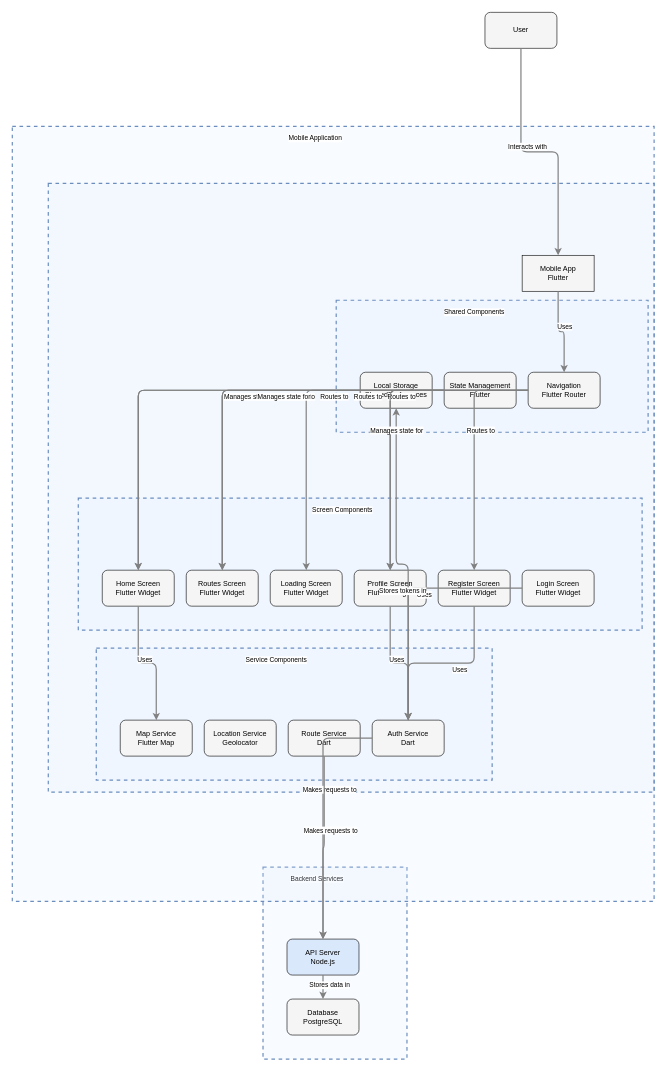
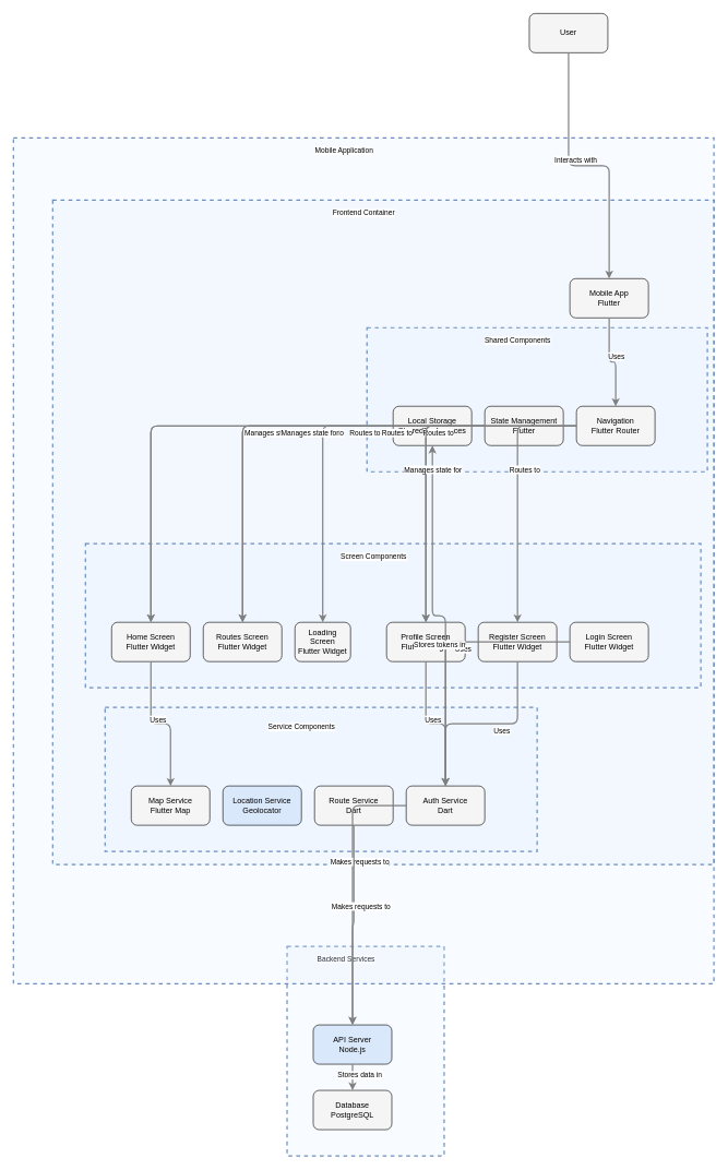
  <mxCell id="0" />
  <mxCell id="1" parent="0" />
  <mxCell id="2" value="" style="html=1;whiteSpace=wrap;container=1;fillColor=#dae8fc;strokeColor=#6c8ebf;dashed=1;fillOpacity=20;strokeWidth=2;containerType=none;recursiveResize=0;movable=1;resizable=1;autosize=0;dropTarget=0" vertex="1" parent="8"><mxGeometry x="480" y="195" width="520" height="220" as="geometry" /></mxCell>
  <mxCell id="3" value="Shared Components" style="edgeLabel;html=1;align=center;verticalAlign=middle;resizable=0;labelBackgroundColor=white;spacing=5" vertex="1" parent="8"><mxGeometry x="488" y="203" width="444" height="24" as="geometry" /></mxCell>
  <mxCell id="4" value="" style="html=1;whiteSpace=wrap;container=1;fillColor=#dae8fc;strokeColor=#6c8ebf;dashed=1;fillOpacity=20;strokeWidth=2;containerType=none;recursiveResize=0;movable=1;resizable=1;autosize=0;dropTarget=0" vertex="1" parent="8"><mxGeometry x="80" y="775" width="660" height="220" as="geometry" /></mxCell>
- <mxCell id="5" value="Service Components" style="edgeLabel;html=1;align=center;verticalAlign=middle;resizable=0;labelBackgroundColor=white;spacing=5" vertex="1" parent="8"><mxGeometry x="88" y="783" width="584" height="24" as="geometry" /></mxCell>
+ <mxCell id="5" value="Service Components" style="edgeLabel;html=1;align=center;verticalAlign=middle;resizable=0;labelBackgroundColor=white;spacing=5" vertex="1" parent="8"><mxGeometry x="88" y="793" width="584" height="24" as="geometry" /></mxCell>
  <mxCell id="6" value="" style="html=1;whiteSpace=wrap;container=1;fillColor=#dae8fc;strokeColor=#6c8ebf;dashed=1;fillOpacity=20;strokeWidth=2;containerType=none;recursiveResize=0;movable=1;resizable=1;autosize=0;dropTarget=0" vertex="1" parent="8"><mxGeometry x="50" y="525" width="940" height="220" as="geometry" /></mxCell>
  <mxCell id="7" value="Screen Components" style="edgeLabel;html=1;align=center;verticalAlign=middle;resizable=0;labelBackgroundColor=white;spacing=5" vertex="1" parent="8"><mxGeometry x="58" y="533" width="864" height="24" as="geometry" /></mxCell>
  <mxCell id="8" value="" style="html=1;whiteSpace=wrap;container=1;fillColor=#dae8fc;strokeColor=#6c8ebf;dashed=1;fillOpacity=20;strokeWidth=2;containerType=none;recursiveResize=0;movable=1;resizable=1;autosize=0;dropTarget=0" vertex="1" parent="12"><mxGeometry x="60" y="95" width="1010" height="1015" as="geometry" /></mxCell>
+ <mxCell id="9" value="Frontend Container" style="edgeLabel;html=1;align=center;verticalAlign=middle;resizable=0;labelBackgroundColor=white;spacing=5" vertex="1" parent="12"><mxGeometry x="68" y="103" width="934" height="24" as="geometry" /></mxCell>
  <mxCell id="10" value="" style="html=1;whiteSpace=wrap;container=1;fillColor=#dae8fc;strokeColor=#6c8ebf;dashed=1;fillOpacity=20;strokeWidth=2;containerType=none;recursiveResize=0;movable=1;resizable=1;autosize=0;dropTarget=0" vertex="1" parent="1"><mxGeometry x="438" y="1445" width="240" height="320" as="geometry" /></mxCell>
  <mxCell id="11" value="Backend Services" style="edgeLabel;html=1;align=center;verticalAlign=middle;resizable=0;labelBackgroundColor=white;spacing=5" vertex="1" parent="1"><mxGeometry x="446" y="1453" width="164" height="24" as="geometry" /></mxCell>
  <mxCell id="12" value="" style="html=1;whiteSpace=wrap;container=1;fillColor=#dae8fc;strokeColor=#6c8ebf;dashed=1;fillOpacity=20;strokeWidth=2;containerType=none;recursiveResize=0;movable=1;resizable=1;autosize=0;dropTarget=0" vertex="1" parent="1"><mxGeometry x="20" y="210" width="1070" height="1292" as="geometry" /></mxCell>
  <mxCell id="13" value="Mobile Application" style="edgeLabel;html=1;align=center;verticalAlign=middle;resizable=0;labelBackgroundColor=white;spacing=5" vertex="1" parent="1"><mxGeometry x="28" y="218" width="994" height="24" as="geometry" /></mxCell>
  <mxCell id="14" value="User" style="rounded=1;whiteSpace=wrap;html=1;fillColor=#f5f5f5" vertex="1" parent="1"><mxGeometry x="808" y="20" width="120" height="60" as="geometry" /></mxCell>
- <mxCell id="15" value="Mobile App&lt;br&gt;Flutter" style="whiteSpace=wrap;html=1;fillColor=#f5f5f5;rounded=0;" vertex="1" parent="8"><mxGeometry x="790" y="120" width="120" height="60" as="geometry" /></mxCell>
+ <mxCell id="15" value="Mobile App&lt;br&gt;Flutter" style="rounded=1;whiteSpace=wrap;html=1;fillColor=#f5f5f5" vertex="1" parent="8"><mxGeometry x="790" y="120" width="120" height="60" as="geometry" /></mxCell>
  <mxCell id="16" value="Home Screen&lt;br&gt;Flutter Widget" style="rounded=1;whiteSpace=wrap;html=1;fillColor=#f5f5f5" vertex="1" parent="6"><mxGeometry x="40" y="120" width="120" height="60" as="geometry" /></mxCell>
  <mxCell id="17" value="Login Screen&lt;br&gt;Flutter Widget" style="rounded=1;whiteSpace=wrap;html=1;fillColor=#f5f5f5" vertex="1" parent="6"><mxGeometry x="740" y="120" width="120" height="60" as="geometry" /></mxCell>
  <mxCell id="18" value="Profile Screen&lt;br&gt;Flutter Widget" style="rounded=1;whiteSpace=wrap;html=1;fillColor=#f5f5f5" vertex="1" parent="6"><mxGeometry x="460" y="120" width="120" height="60" as="geometry" /></mxCell>
  <mxCell id="19" value="Routes Screen&lt;br&gt;Flutter Widget" style="rounded=1;whiteSpace=wrap;html=1;fillColor=#f5f5f5" vertex="1" parent="6"><mxGeometry x="180" y="120" width="120" height="60" as="geometry" /></mxCell>
- <mxCell id="20" value="Loading Screen&lt;br&gt;Flutter Widget" style="rounded=1;whiteSpace=wrap;html=1;fillColor=#f5f5f5" vertex="1" parent="6"><mxGeometry x="320" y="120" width="120" height="60" as="geometry" /></mxCell>
+ <mxCell id="20" value="Loading Screen&lt;br&gt;Flutter Widget" style="rounded=1;whiteSpace=wrap;html=1;fillColor=#f5f5f5" vertex="1" parent="6"><mxGeometry x="320" y="120" width="85" height="60" as="geometry" /></mxCell>
  <mxCell id="21" value="Register Screen&lt;br&gt;Flutter Widget" style="rounded=1;whiteSpace=wrap;html=1;fillColor=#f5f5f5" vertex="1" parent="6"><mxGeometry x="600" y="120" width="120" height="60" as="geometry" /></mxCell>
  <mxCell id="22" value="Auth Service&lt;br&gt;Dart" style="rounded=1;whiteSpace=wrap;html=1;fillColor=#f5f5f5" vertex="1" parent="4"><mxGeometry x="460" y="120" width="120" height="60" as="geometry" /></mxCell>
  <mxCell id="23" value="Route Service&lt;br&gt;Dart" style="rounded=1;whiteSpace=wrap;html=1;fillColor=#f5f5f5" vertex="1" parent="4"><mxGeometry x="320" y="120" width="120" height="60" as="geometry" /></mxCell>
- <mxCell id="24" value="Location Service&lt;br&gt;Geolocator" style="rounded=1;whiteSpace=wrap;html=1;fillColor=#f5f5f5" vertex="1" parent="4"><mxGeometry x="180" y="120" width="120" height="60" as="geometry" /></mxCell>
+ <mxCell id="24" value="Location Service&lt;br&gt;Geolocator" style="rounded=1;whiteSpace=wrap;html=1;fillColor=#dae8fc;" vertex="1" parent="4"><mxGeometry x="180" y="120" width="120" height="60" as="geometry" /></mxCell>
  <mxCell id="25" value="Map Service&lt;br&gt;Flutter Map" style="rounded=1;whiteSpace=wrap;html=1;fillColor=#f5f5f5" vertex="1" parent="4"><mxGeometry x="40" y="120" width="120" height="60" as="geometry" /></mxCell>
  <mxCell id="26" value="Navigation&lt;br&gt;Flutter Router" style="rounded=1;whiteSpace=wrap;html=1;fillColor=#f5f5f5" vertex="1" parent="2"><mxGeometry x="320" y="120" width="120" height="60" as="geometry" /></mxCell>
  <mxCell id="27" value="State Management&lt;br&gt;Flutter" style="rounded=1;whiteSpace=wrap;html=1;fillColor=#f5f5f5" vertex="1" parent="2"><mxGeometry x="180" y="120" width="120" height="60" as="geometry" /></mxCell>
  <mxCell id="28" value="Local Storage&lt;br&gt;SharedPreferences" style="rounded=1;whiteSpace=wrap;html=1;fillColor=#f5f5f5" vertex="1" parent="2"><mxGeometry x="40" y="120" width="120" height="60" as="geometry" /></mxCell>
  <mxCell id="29" value="API Server&lt;br&gt;Node.js" style="rounded=1;whiteSpace=wrap;html=1;fillColor=#dae8fc;" vertex="1" parent="10"><mxGeometry x="40" y="120" width="120" height="60" as="geometry" /></mxCell>
  <mxCell id="30" value="Database&lt;br&gt;PostgreSQL" style="rounded=1;whiteSpace=wrap;html=1;fillColor=#f5f5f5" vertex="1" parent="10"><mxGeometry x="40" y="220" width="120" height="60" as="geometry" /></mxCell>
  <mxCell id="31" style="edgeStyle=orthogonalEdgeStyle;rounded=1;orthogonalLoop=1;jettySize=auto;html=1;strokeColor=#808080;strokeWidth=2;jumpStyle=arc;jumpSize=10;spacing=15;labelBackgroundColor=white;labelBorderColor=none" edge="1" parent="1" source="14" target="15"><mxGeometry relative="1" as="geometry" /></mxCell>
  <mxCell id="32" value="Interacts with" style="edgeLabel;html=1;align=center;verticalAlign=middle;resizable=0;points=[];" vertex="1" connectable="0" parent="31"><mxGeometry x="-0.2" y="10" relative="1" as="geometry"><mxPoint as="offset" /></mxGeometry></mxCell>
  <mxCell id="33" style="edgeStyle=orthogonalEdgeStyle;rounded=1;orthogonalLoop=1;jettySize=auto;html=1;strokeColor=#808080;strokeWidth=2;jumpStyle=arc;jumpSize=10;spacing=15;labelBackgroundColor=white;labelBorderColor=none" edge="1" parent="1" source="15" target="26"><mxGeometry relative="1" as="geometry" /></mxCell>
  <mxCell id="34" value="Uses" style="edgeLabel;html=1;align=center;verticalAlign=middle;resizable=0;points=[];" vertex="1" connectable="0" parent="33"><mxGeometry x="-0.2" y="10" relative="1" as="geometry"><mxPoint as="offset" /></mxGeometry></mxCell>
  <mxCell id="35" style="edgeStyle=orthogonalEdgeStyle;rounded=1;orthogonalLoop=1;jettySize=auto;html=1;strokeColor=#808080;strokeWidth=2;jumpStyle=arc;jumpSize=10;spacing=15;labelBackgroundColor=white;labelBorderColor=none" edge="1" parent="1" source="26" target="16"><mxGeometry relative="1" as="geometry" /></mxCell>
  <mxCell id="36" value="Routes to" style="edgeLabel;html=1;align=center;verticalAlign=middle;resizable=0;points=[];" vertex="1" connectable="0" parent="35"><mxGeometry x="-0.2" y="10" relative="1" as="geometry"><mxPoint as="offset" /></mxGeometry></mxCell>
  <mxCell id="37" style="edgeStyle=orthogonalEdgeStyle;rounded=1;orthogonalLoop=1;jettySize=auto;html=1;strokeColor=#808080;strokeWidth=2;jumpStyle=arc;jumpSize=10;spacing=15;labelBackgroundColor=white;labelBorderColor=none" edge="1" parent="1" source="26" target="18"><mxGeometry relative="1" as="geometry" /></mxCell>
  <mxCell id="38" value="Routes to" style="edgeLabel;html=1;align=center;verticalAlign=middle;resizable=0;points=[];" vertex="1" connectable="0" parent="37"><mxGeometry x="-0.2" y="10" relative="1" as="geometry"><mxPoint as="offset" /></mxGeometry></mxCell>
  <mxCell id="39" style="edgeStyle=orthogonalEdgeStyle;rounded=1;orthogonalLoop=1;jettySize=auto;html=1;strokeColor=#808080;strokeWidth=2;jumpStyle=arc;jumpSize=10;spacing=15;labelBackgroundColor=white;labelBorderColor=none" edge="1" parent="1" source="26" target="19"><mxGeometry relative="1" as="geometry" /></mxCell>
  <mxCell id="40" value="Routes to" style="edgeLabel;html=1;align=center;verticalAlign=middle;resizable=0;points=[];" vertex="1" connectable="0" parent="39"><mxGeometry x="-0.2" y="10" relative="1" as="geometry"><mxPoint as="offset" /></mxGeometry></mxCell>
  <mxCell id="41" style="edgeStyle=orthogonalEdgeStyle;rounded=1;orthogonalLoop=1;jettySize=auto;html=1;strokeColor=#808080;strokeWidth=2;jumpStyle=arc;jumpSize=10;spacing=15;labelBackgroundColor=white;labelBorderColor=none" edge="1" parent="1" source="26" target="20"><mxGeometry relative="1" as="geometry" /></mxCell>
  <mxCell id="42" value="Routes to" style="edgeLabel;html=1;align=center;verticalAlign=middle;resizable=0;points=[];" vertex="1" connectable="0" parent="41"><mxGeometry x="-0.2" y="10" relative="1" as="geometry"><mxPoint as="offset" /></mxGeometry></mxCell>
  <mxCell id="43" style="edgeStyle=orthogonalEdgeStyle;rounded=1;orthogonalLoop=1;jettySize=auto;html=1;strokeColor=#808080;strokeWidth=2;jumpStyle=arc;jumpSize=10;spacing=15;labelBackgroundColor=white;labelBorderColor=none" edge="1" parent="1" source="26" target="21"><mxGeometry relative="1" as="geometry" /></mxCell>
  <mxCell id="44" value="Routes to" style="edgeLabel;html=1;align=center;verticalAlign=middle;resizable=0;points=[];" vertex="1" connectable="0" parent="43"><mxGeometry x="-0.2" y="10" relative="1" as="geometry"><mxPoint as="offset" /></mxGeometry></mxCell>
  <mxCell id="45" style="edgeStyle=orthogonalEdgeStyle;rounded=1;orthogonalLoop=1;jettySize=auto;html=1;strokeColor=#808080;strokeWidth=2;jumpStyle=arc;jumpSize=10;spacing=15;labelBackgroundColor=white;labelBorderColor=none" edge="1" parent="1" source="16" target="25"><mxGeometry relative="1" as="geometry" /></mxCell>
  <mxCell id="46" value="Uses" style="edgeLabel;html=1;align=center;verticalAlign=middle;resizable=0;points=[];" vertex="1" connectable="0" parent="45"><mxGeometry x="-0.2" y="10" relative="1" as="geometry"><mxPoint as="offset" /></mxGeometry></mxCell>
  <mxCell id="47" style="edgeStyle=orthogonalEdgeStyle;rounded=1;orthogonalLoop=1;jettySize=auto;html=1;strokeColor=#808080;strokeWidth=2;jumpStyle=arc;jumpSize=10;spacing=15;labelBackgroundColor=white;labelBorderColor=none" edge="1" parent="1" source="17" target="22"><mxGeometry relative="1" as="geometry" /></mxCell>
  <mxCell id="48" value="Uses" style="edgeLabel;html=1;align=center;verticalAlign=middle;resizable=0;points=[];" vertex="1" connectable="0" parent="47"><mxGeometry x="-0.2" y="10" relative="1" as="geometry"><mxPoint as="offset" /></mxGeometry></mxCell>
  <mxCell id="49" style="edgeStyle=orthogonalEdgeStyle;rounded=1;orthogonalLoop=1;jettySize=auto;html=1;strokeColor=#808080;strokeWidth=2;jumpStyle=arc;jumpSize=10;spacing=15;labelBackgroundColor=white;labelBorderColor=none" edge="1" parent="1" source="21" target="22"><mxGeometry relative="1" as="geometry" /></mxCell>
  <mxCell id="50" value="Uses" style="edgeLabel;html=1;align=center;verticalAlign=middle;resizable=0;points=[];" vertex="1" connectable="0" parent="49"><mxGeometry x="-0.2" y="10" relative="1" as="geometry"><mxPoint as="offset" /></mxGeometry></mxCell>
  <mxCell id="51" style="edgeStyle=orthogonalEdgeStyle;rounded=1;orthogonalLoop=1;jettySize=auto;html=1;strokeColor=#808080;strokeWidth=2;jumpStyle=arc;jumpSize=10;spacing=15;labelBackgroundColor=white;labelBorderColor=none" edge="1" parent="1" source="18" target="22"><mxGeometry relative="1" as="geometry" /></mxCell>
  <mxCell id="52" value="Uses" style="edgeLabel;html=1;align=center;verticalAlign=middle;resizable=0;points=[];" vertex="1" connectable="0" parent="51"><mxGeometry x="-0.2" y="10" relative="1" as="geometry"><mxPoint as="offset" /></mxGeometry></mxCell>
  <mxCell id="53" style="edgeStyle=orthogonalEdgeStyle;rounded=1;orthogonalLoop=1;jettySize=auto;html=1;strokeColor=#808080;strokeWidth=2;jumpStyle=arc;jumpSize=10;spacing=15;labelBackgroundColor=white;labelBorderColor=none" edge="1" parent="1" source="22" target="28"><mxGeometry relative="1" as="geometry" /></mxCell>
  <mxCell id="54" value="Stores tokens in" style="edgeLabel;html=1;align=center;verticalAlign=middle;resizable=0;points=[];" vertex="1" connectable="0" parent="53"><mxGeometry x="-0.2" y="10" relative="1" as="geometry"><mxPoint as="offset" /></mxGeometry></mxCell>
  <mxCell id="55" style="edgeStyle=orthogonalEdgeStyle;rounded=1;orthogonalLoop=1;jettySize=auto;html=1;strokeColor=#808080;strokeWidth=2;jumpStyle=arc;jumpSize=10;spacing=15;labelBackgroundColor=white;labelBorderColor=none" edge="1" parent="1" source="22" target="29"><mxGeometry relative="1" as="geometry" /></mxCell>
  <mxCell id="56" value="Makes requests to" style="edgeLabel;html=1;align=center;verticalAlign=middle;resizable=0;points=[];" vertex="1" connectable="0" parent="55"><mxGeometry x="-0.2" y="10" relative="1" as="geometry"><mxPoint as="offset" /></mxGeometry></mxCell>
  <mxCell id="57" style="edgeStyle=orthogonalEdgeStyle;rounded=1;orthogonalLoop=1;jettySize=auto;html=1;strokeColor=#808080;strokeWidth=2;jumpStyle=arc;jumpSize=10;spacing=15;labelBackgroundColor=white;labelBorderColor=none" edge="1" parent="1" source="23" target="29"><mxGeometry relative="1" as="geometry" /></mxCell>
  <mxCell id="58" value="Makes requests to" style="edgeLabel;html=1;align=center;verticalAlign=middle;resizable=0;points=[];" vertex="1" connectable="0" parent="57"><mxGeometry x="-0.2" y="10" relative="1" as="geometry"><mxPoint as="offset" /></mxGeometry></mxCell>
  <mxCell id="59" style="edgeStyle=orthogonalEdgeStyle;rounded=1;orthogonalLoop=1;jettySize=auto;html=1;strokeColor=#808080;strokeWidth=2;jumpStyle=arc;jumpSize=10;spacing=15;labelBackgroundColor=white;labelBorderColor=none" edge="1" parent="1" source="29" target="30"><mxGeometry relative="1" as="geometry" /></mxCell>
  <mxCell id="60" value="Stores data in" style="edgeLabel;html=1;align=center;verticalAlign=middle;resizable=0;points=[];" vertex="1" connectable="0" parent="59"><mxGeometry x="-0.2" y="10" relative="1" as="geometry"><mxPoint as="offset" /></mxGeometry></mxCell>
  <mxCell id="61" style="edgeStyle=orthogonalEdgeStyle;rounded=1;orthogonalLoop=1;jettySize=auto;html=1;strokeColor=#808080;strokeWidth=2;jumpStyle=arc;jumpSize=10;spacing=15;labelBackgroundColor=white;labelBorderColor=none" edge="1" parent="1" source="27" target="16"><mxGeometry relative="1" as="geometry" /></mxCell>
  <mxCell id="62" value="Manages state for" style="edgeLabel;html=1;align=center;verticalAlign=middle;resizable=0;points=[];" vertex="1" connectable="0" parent="61"><mxGeometry x="-0.2" y="10" relative="1" as="geometry"><mxPoint as="offset" /></mxGeometry></mxCell>
  <mxCell id="63" style="edgeStyle=orthogonalEdgeStyle;rounded=1;orthogonalLoop=1;jettySize=auto;html=1;strokeColor=#808080;strokeWidth=2;jumpStyle=arc;jumpSize=10;spacing=15;labelBackgroundColor=white;labelBorderColor=none" edge="1" parent="1" source="27" target="19"><mxGeometry relative="1" as="geometry" /></mxCell>
  <mxCell id="64" value="Manages state for" style="edgeLabel;html=1;align=center;verticalAlign=middle;resizable=0;points=[];" vertex="1" connectable="0" parent="63"><mxGeometry x="-0.2" y="10" relative="1" as="geometry"><mxPoint as="offset" /></mxGeometry></mxCell>
  <mxCell id="65" style="edgeStyle=orthogonalEdgeStyle;rounded=1;orthogonalLoop=1;jettySize=auto;html=1;strokeColor=#808080;strokeWidth=2;jumpStyle=arc;jumpSize=10;spacing=15;labelBackgroundColor=white;labelBorderColor=none" edge="1" parent="1" source="27" target="18"><mxGeometry relative="1" as="geometry" /></mxCell>
  <mxCell id="66" value="Manages state for" style="edgeLabel;html=1;align=center;verticalAlign=middle;resizable=0;points=[];" vertex="1" connectable="0" parent="65"><mxGeometry x="-0.2" y="10" relative="1" as="geometry"><mxPoint as="offset" /></mxGeometry></mxCell>
